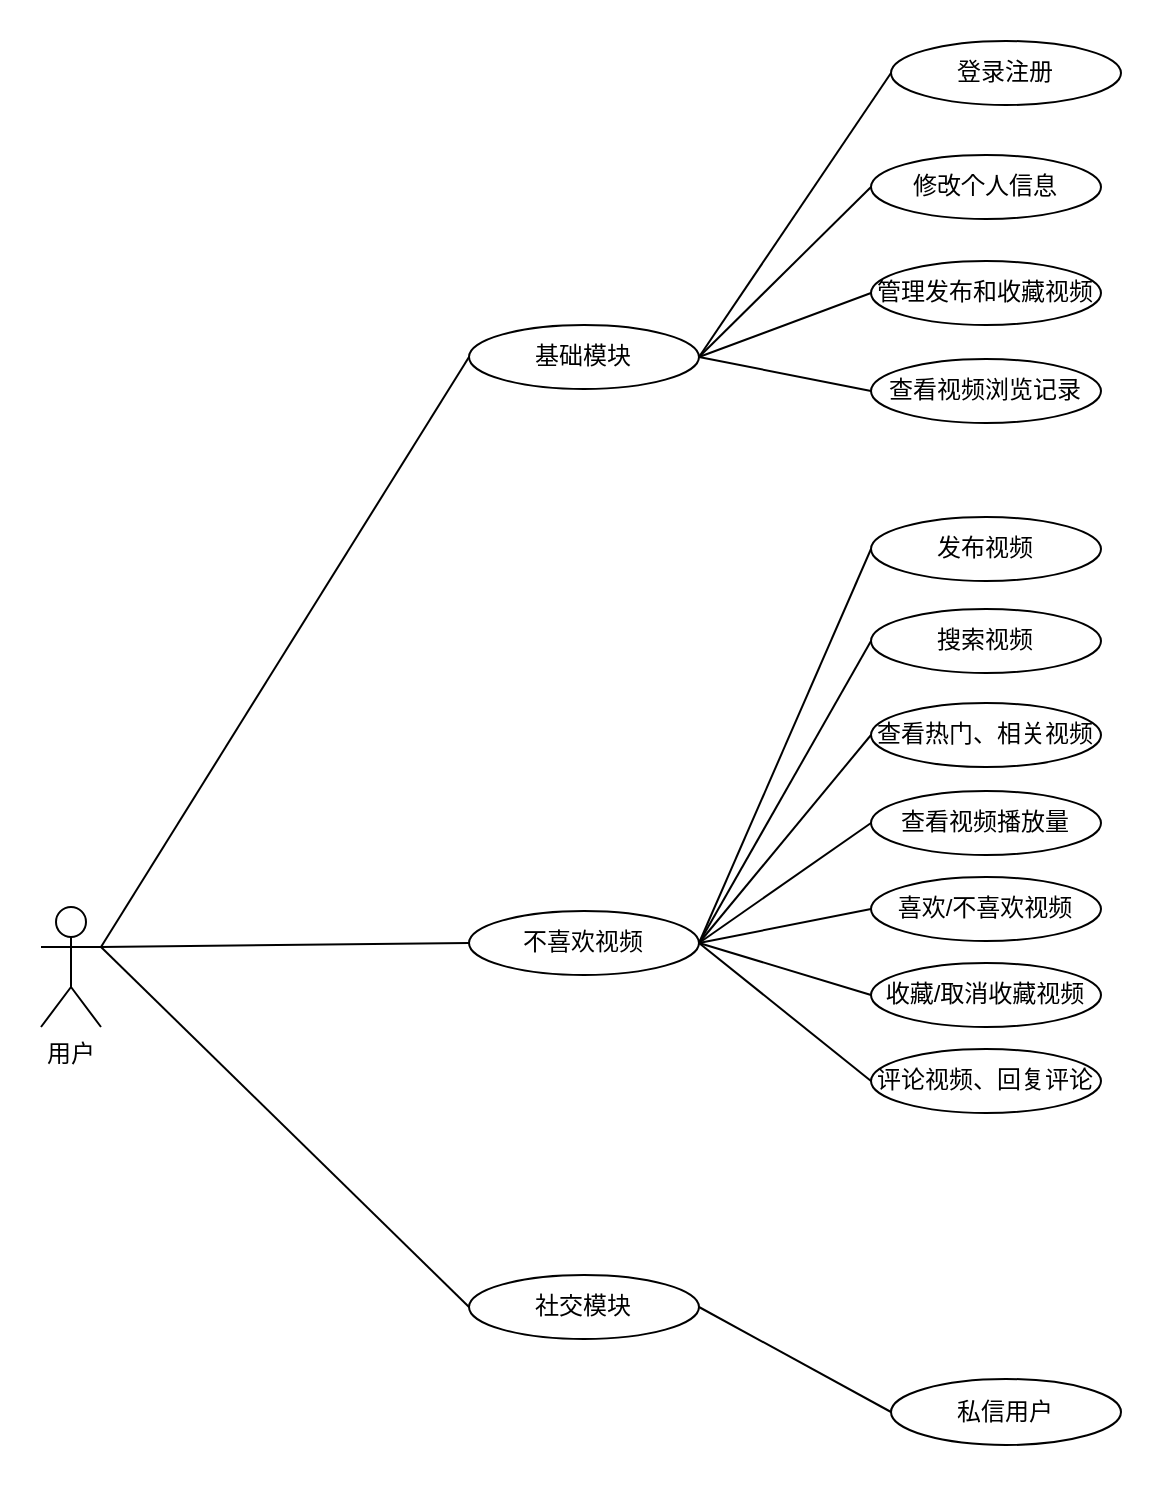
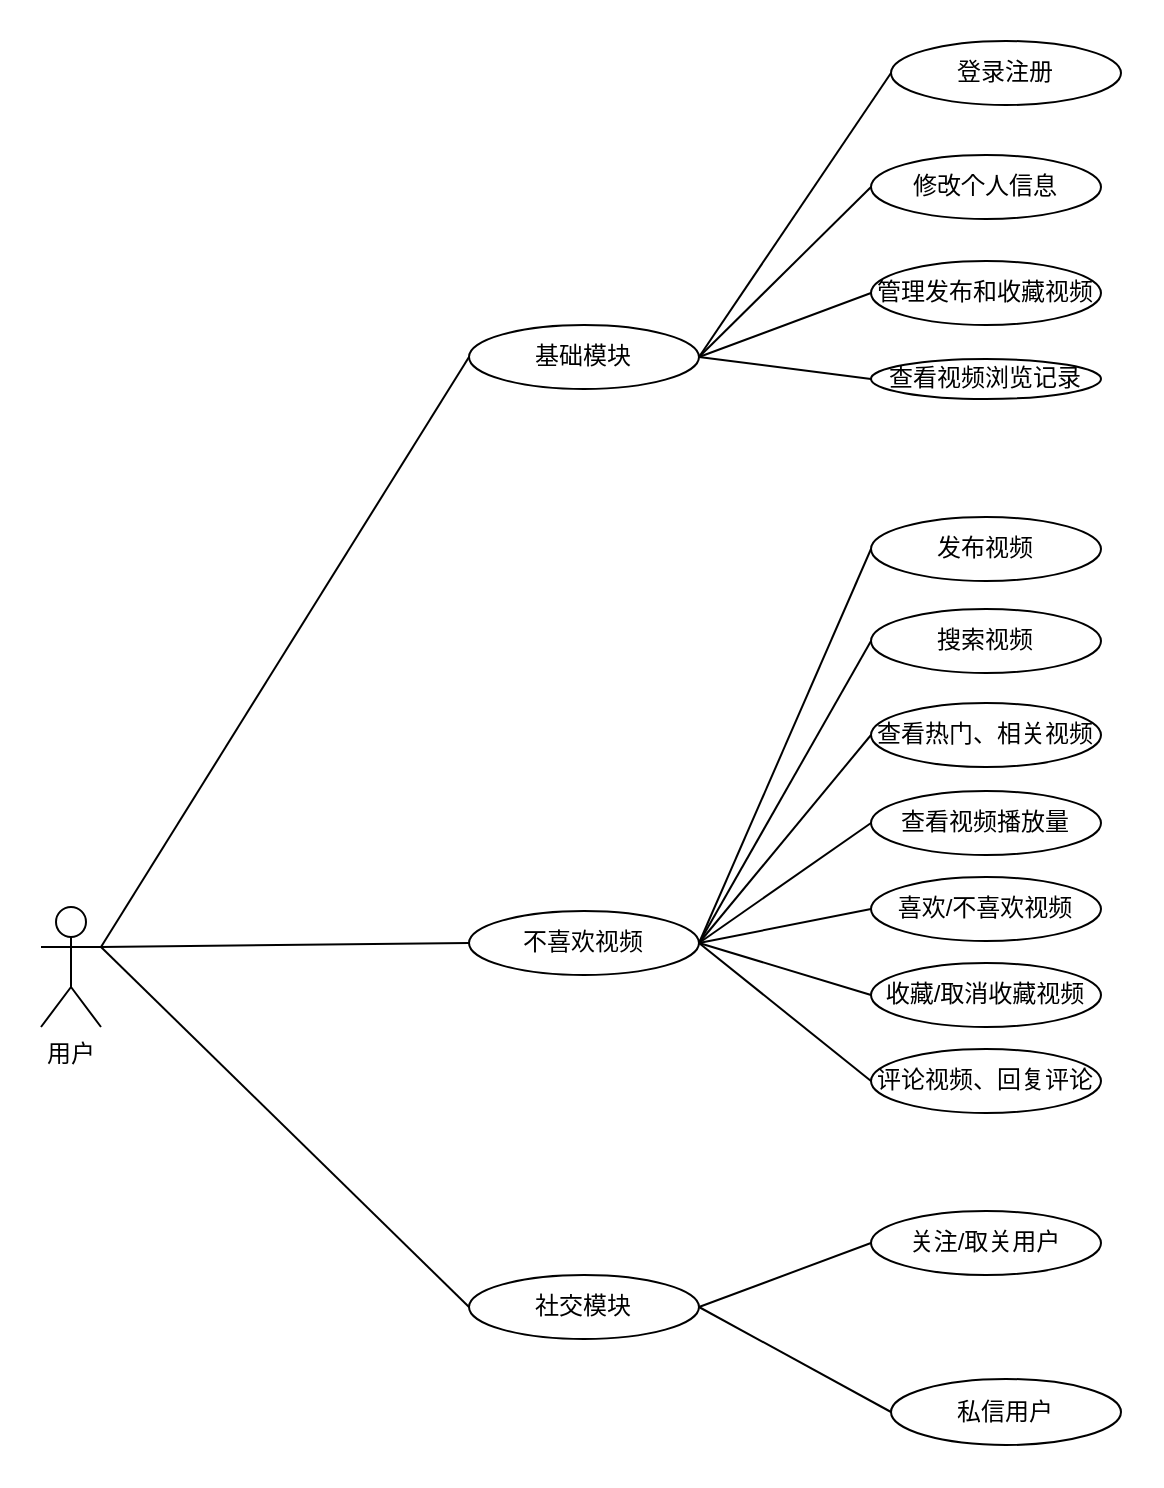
  <mxCell id="0" />
  <mxCell id="1" parent="0" />
  <mxCell id="2" value="用户" style="shape=umlActor;verticalLabelPosition=bottom;verticalAlign=top;html=1;outlineConnect=0;" vertex="1" parent="1"><mxGeometry x="20" y="453" width="30" height="60" as="geometry" /></mxCell>
  <mxCell id="3" value="登录注册" style="ellipse;whiteSpace=wrap;html=1;" vertex="1" parent="1"><mxGeometry x="445" y="20" width="115" height="32" as="geometry" /></mxCell>
  <mxCell id="4" value="不喜欢视频" style="ellipse;whiteSpace=wrap;html=1;" vertex="1" parent="1"><mxGeometry x="234" y="455" width="115" height="32" as="geometry" /></mxCell>
  <mxCell id="5" value="管理发布和收藏视频" style="ellipse;whiteSpace=wrap;html=1;" vertex="1" parent="1"><mxGeometry x="435" y="130" width="115" height="32" as="geometry" /></mxCell>
  <mxCell id="6" value="修改个人信息" style="ellipse;whiteSpace=wrap;html=1;" vertex="1" parent="1"><mxGeometry x="435" y="77" width="115" height="32" as="geometry" /></mxCell>
- <mxCell id="7" value="查看视频浏览记录" style="ellipse;whiteSpace=wrap;html=1;" vertex="1" parent="1"><mxGeometry x="435" y="179" width="115" height="32" as="geometry" /></mxCell>
+ <mxCell id="7" value="查看视频浏览记录" style="ellipse;whiteSpace=wrap;html=1;" vertex="1" parent="1"><mxGeometry x="435" y="179" width="115" height="20" as="geometry" /></mxCell>
  <mxCell id="8" value="" style="endArrow=none;html=1;rounded=0;exitX=1;exitY=0.5;exitDx=0;exitDy=0;entryX=0;entryY=0.5;entryDx=0;entryDy=0;" edge="1" parent="1" source="9" target="3"><mxGeometry width="50" height="50" relative="1" as="geometry"><mxPoint x="351" y="301" as="sourcePoint" /><mxPoint x="422" y="259" as="targetPoint" /></mxGeometry></mxCell>
  <mxCell id="9" value="基础模块" style="ellipse;whiteSpace=wrap;html=1;" vertex="1" parent="1"><mxGeometry x="234" y="162" width="115" height="32" as="geometry" /></mxCell>
  <mxCell id="10" value="社交模块" style="ellipse;whiteSpace=wrap;html=1;" vertex="1" parent="1"><mxGeometry x="234" y="637" width="115" height="32" as="geometry" /></mxCell>
  <mxCell id="11" value="" style="endArrow=none;html=1;rounded=0;exitX=1;exitY=0.333;exitDx=0;exitDy=0;entryX=0;entryY=0.5;entryDx=0;entryDy=0;exitPerimeter=0;" edge="1" parent="1" source="2" target="9"><mxGeometry width="50" height="50" relative="1" as="geometry"><mxPoint x="142" y="474" as="sourcePoint" /><mxPoint x="232" y="391" as="targetPoint" /></mxGeometry></mxCell>
  <mxCell id="12" value="" style="endArrow=none;html=1;rounded=0;exitX=1;exitY=0.333;exitDx=0;exitDy=0;exitPerimeter=0;entryX=0;entryY=0.5;entryDx=0;entryDy=0;" edge="1" parent="1" source="2" target="4"><mxGeometry width="50" height="50" relative="1" as="geometry"><mxPoint x="152" y="484" as="sourcePoint" /><mxPoint x="237" y="340" as="targetPoint" /></mxGeometry></mxCell>
  <mxCell id="13" value="" style="endArrow=none;html=1;rounded=0;exitX=1;exitY=0.333;exitDx=0;exitDy=0;exitPerimeter=0;entryX=0;entryY=0.5;entryDx=0;entryDy=0;" edge="1" parent="1" source="2" target="10"><mxGeometry width="50" height="50" relative="1" as="geometry"><mxPoint x="152" y="485" as="sourcePoint" /><mxPoint x="251" y="528" as="targetPoint" /></mxGeometry></mxCell>
  <mxCell id="14" value="" style="endArrow=none;html=1;rounded=0;exitX=1;exitY=0.5;exitDx=0;exitDy=0;entryX=0;entryY=0.5;entryDx=0;entryDy=0;" edge="1" parent="1" source="9" target="6"><mxGeometry width="50" height="50" relative="1" as="geometry"><mxPoint x="342" y="308" as="sourcePoint" /><mxPoint x="427" y="229" as="targetPoint" /></mxGeometry></mxCell>
  <mxCell id="15" value="" style="endArrow=none;html=1;rounded=0;entryX=0;entryY=0.5;entryDx=0;entryDy=0;exitX=1;exitY=0.5;exitDx=0;exitDy=0;" edge="1" parent="1" source="9" target="5"><mxGeometry width="50" height="50" relative="1" as="geometry"><mxPoint x="327" y="351" as="sourcePoint" /><mxPoint x="427" y="272" as="targetPoint" /></mxGeometry></mxCell>
  <mxCell id="16" value="" style="endArrow=none;html=1;rounded=0;exitX=1;exitY=0.5;exitDx=0;exitDy=0;entryX=0;entryY=0.5;entryDx=0;entryDy=0;" edge="1" parent="1" source="9" target="7"><mxGeometry width="50" height="50" relative="1" as="geometry"><mxPoint x="352" y="318" as="sourcePoint" /><mxPoint x="437" y="282" as="targetPoint" /></mxGeometry></mxCell>
  <mxCell id="17" value="发布视频" style="ellipse;whiteSpace=wrap;html=1;" vertex="1" parent="1"><mxGeometry x="435" y="258" width="115" height="32" as="geometry" /></mxCell>
  <mxCell id="18" value="搜索视频" style="ellipse;whiteSpace=wrap;html=1;" vertex="1" parent="1"><mxGeometry x="435" y="304" width="115" height="32" as="geometry" /></mxCell>
  <mxCell id="19" value="喜欢/不喜欢视频" style="ellipse;whiteSpace=wrap;html=1;" vertex="1" parent="1"><mxGeometry x="435" y="438" width="115" height="32" as="geometry" /></mxCell>
  <mxCell id="20" value="查看热门、相关视频" style="ellipse;whiteSpace=wrap;html=1;" vertex="1" parent="1"><mxGeometry x="435" y="351" width="115" height="32" as="geometry" /></mxCell>
  <mxCell id="21" value="收藏/取消收藏视频" style="ellipse;whiteSpace=wrap;html=1;" vertex="1" parent="1"><mxGeometry x="435" y="481" width="115" height="32" as="geometry" /></mxCell>
  <mxCell id="22" value="评论视频、回复评论" style="ellipse;whiteSpace=wrap;html=1;" vertex="1" parent="1"><mxGeometry x="435" y="524" width="115" height="32" as="geometry" /></mxCell>
  <mxCell id="23" value="查看视频播放量" style="ellipse;whiteSpace=wrap;html=1;" vertex="1" parent="1"><mxGeometry x="435" y="395" width="115" height="32" as="geometry" /></mxCell>
+ <mxCell id="24" value="关注/取关用户" style="ellipse;whiteSpace=wrap;html=1;" vertex="1" parent="1"><mxGeometry x="435" y="605" width="115" height="32" as="geometry" /></mxCell>
  <mxCell id="25" value="私信用户" style="ellipse;whiteSpace=wrap;html=1;" vertex="1" parent="1"><mxGeometry x="445" y="689" width="115" height="33" as="geometry" /></mxCell>
  <mxCell id="26" value="" style="endArrow=none;html=1;rounded=0;entryX=0;entryY=0.5;entryDx=0;entryDy=0;exitX=1;exitY=0.5;exitDx=0;exitDy=0;" edge="1" parent="1" source="4" target="17"><mxGeometry width="50" height="50" relative="1" as="geometry"><mxPoint x="356" y="467" as="sourcePoint" /><mxPoint x="244" y="481" as="targetPoint" /></mxGeometry></mxCell>
  <mxCell id="27" value="" style="endArrow=none;html=1;rounded=0;entryX=0;entryY=0.5;entryDx=0;entryDy=0;exitX=1;exitY=0.5;exitDx=0;exitDy=0;" edge="1" parent="1" source="4" target="18"><mxGeometry width="50" height="50" relative="1" as="geometry"><mxPoint x="359" y="481" as="sourcePoint" /><mxPoint x="445" y="284" as="targetPoint" /></mxGeometry></mxCell>
  <mxCell id="28" value="" style="endArrow=none;html=1;rounded=0;entryX=0;entryY=0.5;entryDx=0;entryDy=0;exitX=1;exitY=0.5;exitDx=0;exitDy=0;" edge="1" parent="1" source="4" target="20"><mxGeometry width="50" height="50" relative="1" as="geometry"><mxPoint x="368" y="531" as="sourcePoint" /><mxPoint x="455" y="340" as="targetPoint" /></mxGeometry></mxCell>
  <mxCell id="29" value="" style="endArrow=none;html=1;rounded=0;entryX=0;entryY=0.5;entryDx=0;entryDy=0;exitX=1;exitY=0.5;exitDx=0;exitDy=0;" edge="1" parent="1" source="4" target="23"><mxGeometry width="50" height="50" relative="1" as="geometry"><mxPoint x="355" y="484" as="sourcePoint" /><mxPoint x="445" y="377" as="targetPoint" /></mxGeometry></mxCell>
  <mxCell id="30" value="" style="endArrow=none;html=1;rounded=0;entryX=0;entryY=0.5;entryDx=0;entryDy=0;exitX=1;exitY=0.5;exitDx=0;exitDy=0;" edge="1" parent="1" source="4" target="19"><mxGeometry width="50" height="50" relative="1" as="geometry"><mxPoint x="355" y="504" as="sourcePoint" /><mxPoint x="445" y="421" as="targetPoint" /></mxGeometry></mxCell>
  <mxCell id="31" value="" style="endArrow=none;html=1;rounded=0;entryX=0;entryY=0.5;entryDx=0;entryDy=0;exitX=1;exitY=0.5;exitDx=0;exitDy=0;" edge="1" parent="1" source="4" target="21"><mxGeometry width="50" height="50" relative="1" as="geometry"><mxPoint x="280" y="526" as="sourcePoint" /><mxPoint x="445" y="464" as="targetPoint" /></mxGeometry></mxCell>
  <mxCell id="32" value="" style="endArrow=none;html=1;rounded=0;entryX=0;entryY=0.5;entryDx=0;entryDy=0;exitX=1;exitY=0.5;exitDx=0;exitDy=0;" edge="1" parent="1" source="4" target="22"><mxGeometry width="50" height="50" relative="1" as="geometry"><mxPoint x="349" y="469" as="sourcePoint" /><mxPoint x="445" y="507" as="targetPoint" /></mxGeometry></mxCell>
+ <mxCell id="33" value="" style="endArrow=none;html=1;rounded=0;entryX=0;entryY=0.5;entryDx=0;entryDy=0;exitX=1;exitY=0.5;exitDx=0;exitDy=0;" edge="1" parent="1" source="10" target="24"><mxGeometry width="50" height="50" relative="1" as="geometry"><mxPoint x="351" y="504" as="sourcePoint" /><mxPoint x="455" y="517" as="targetPoint" /></mxGeometry></mxCell>
  <mxCell id="34" value="" style="endArrow=none;html=1;rounded=0;entryX=0;entryY=0.5;entryDx=0;entryDy=0;exitX=1;exitY=0.5;exitDx=0;exitDy=0;" edge="1" parent="1" source="10" target="25"><mxGeometry width="50" height="50" relative="1" as="geometry"><mxPoint x="359" y="663" as="sourcePoint" /><mxPoint x="445" y="631" as="targetPoint" /></mxGeometry></mxCell>
